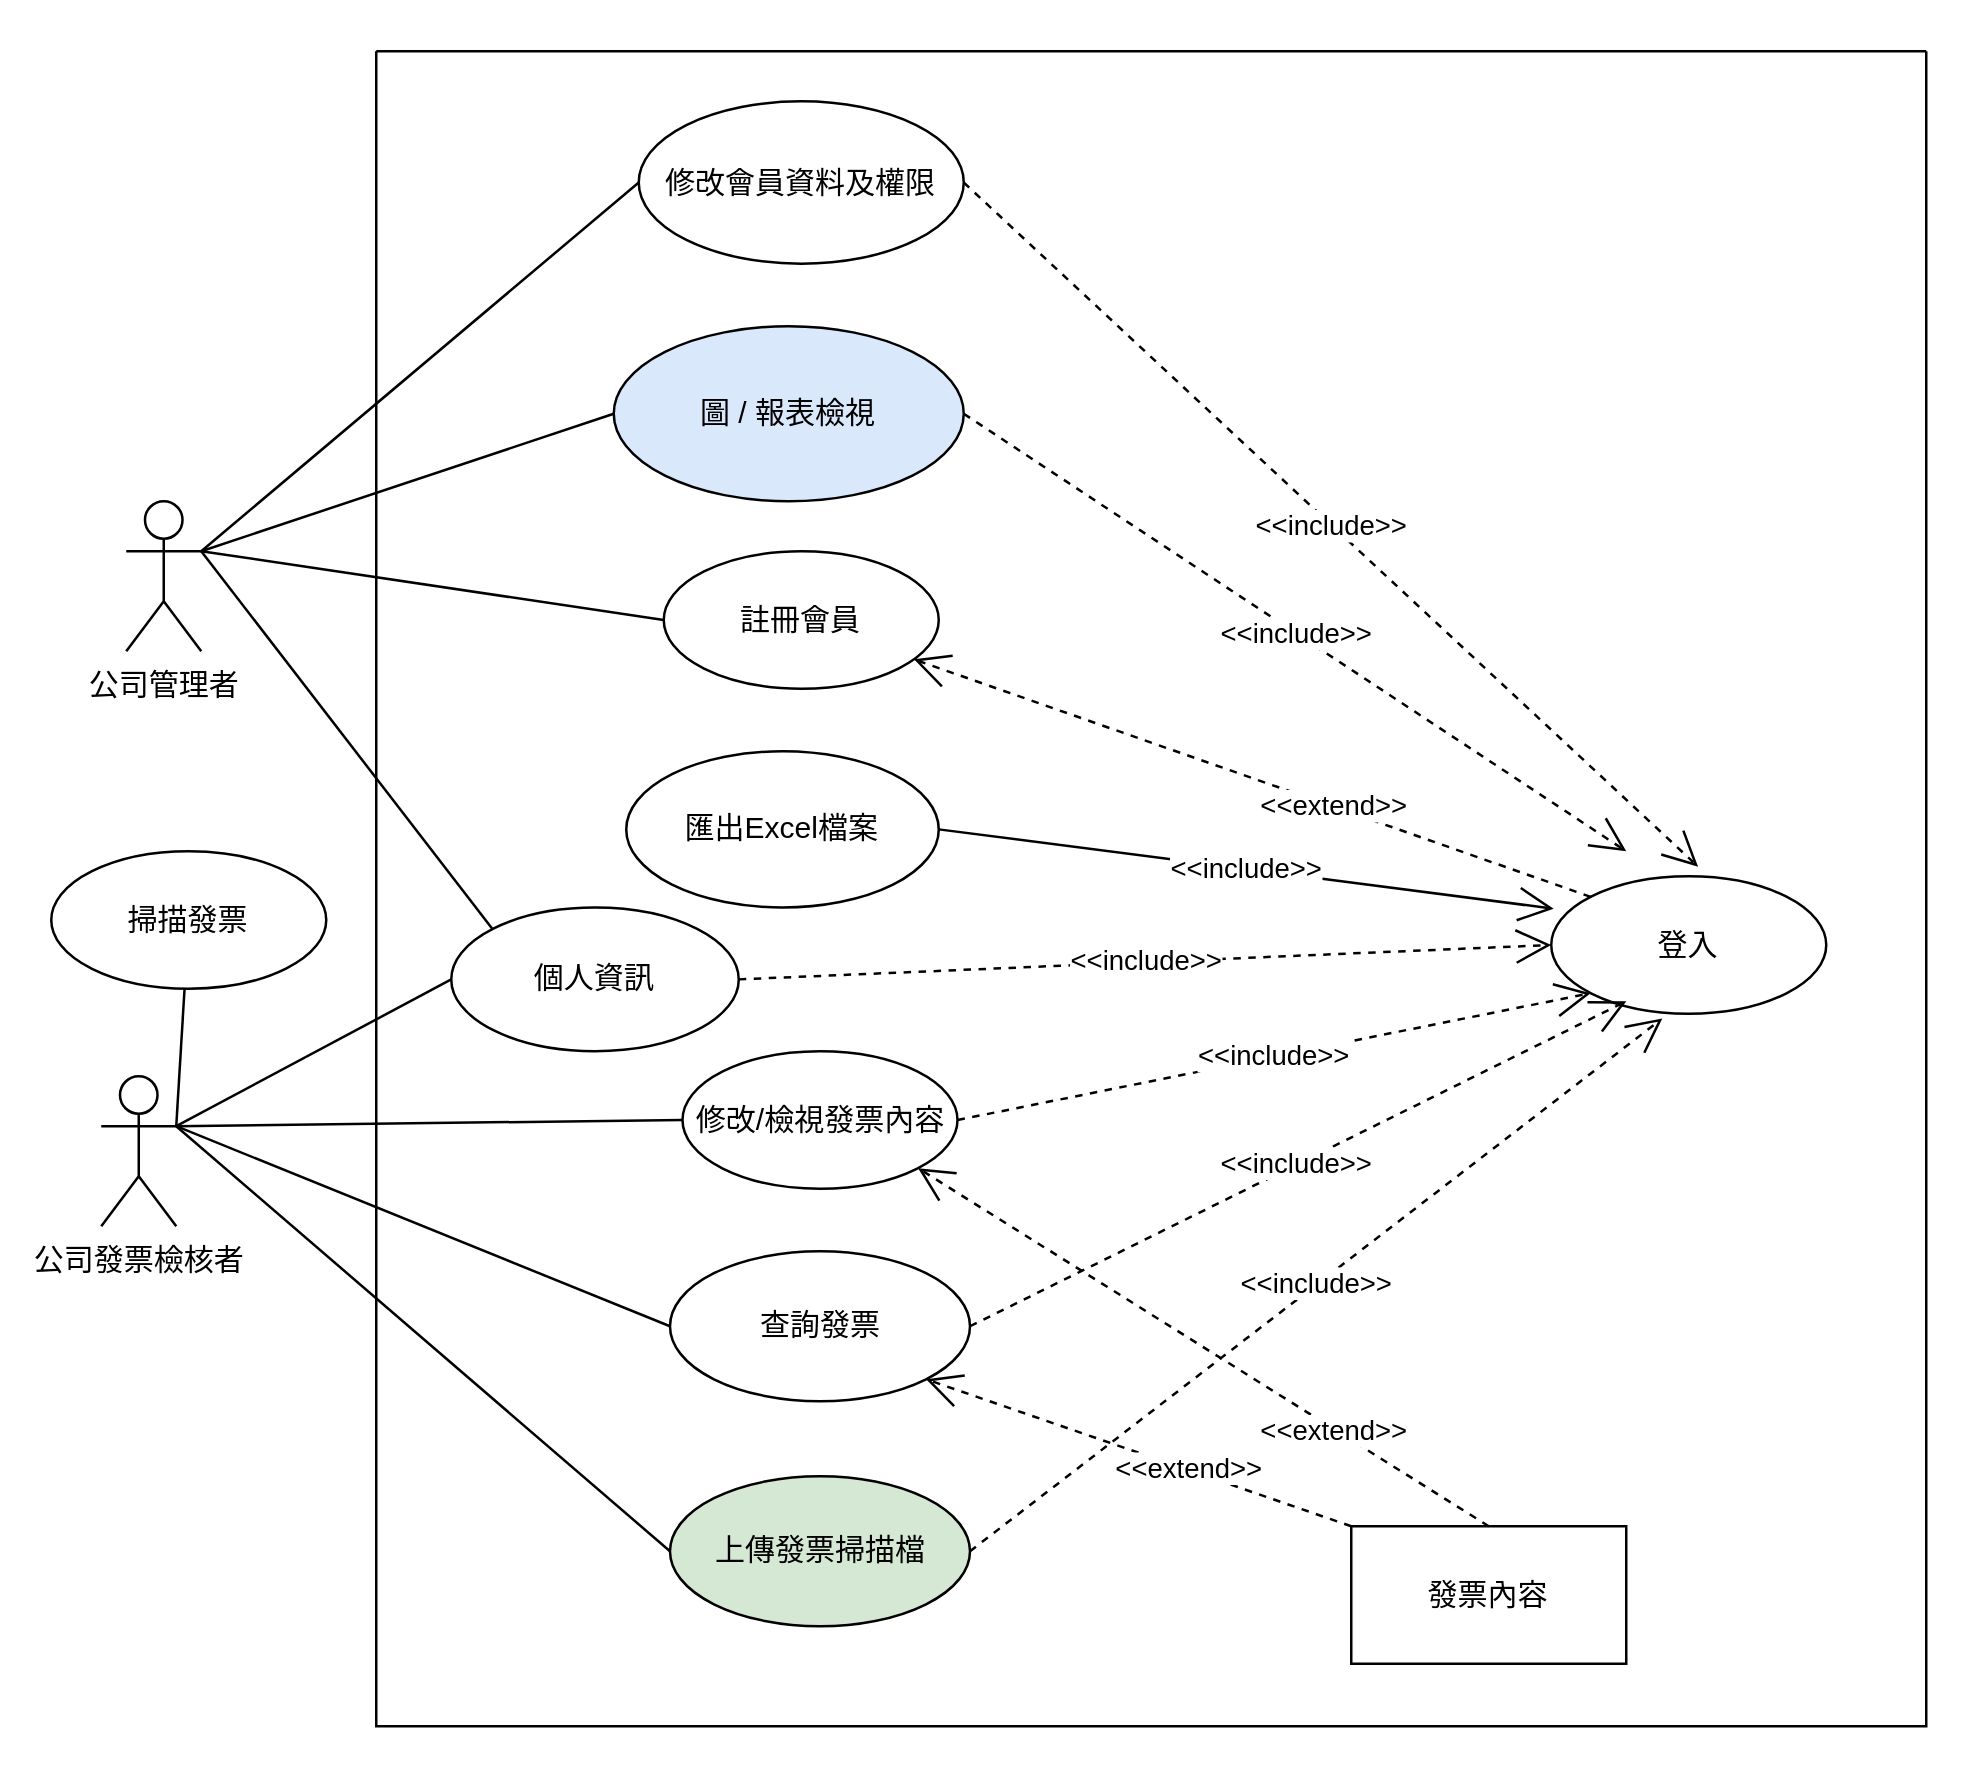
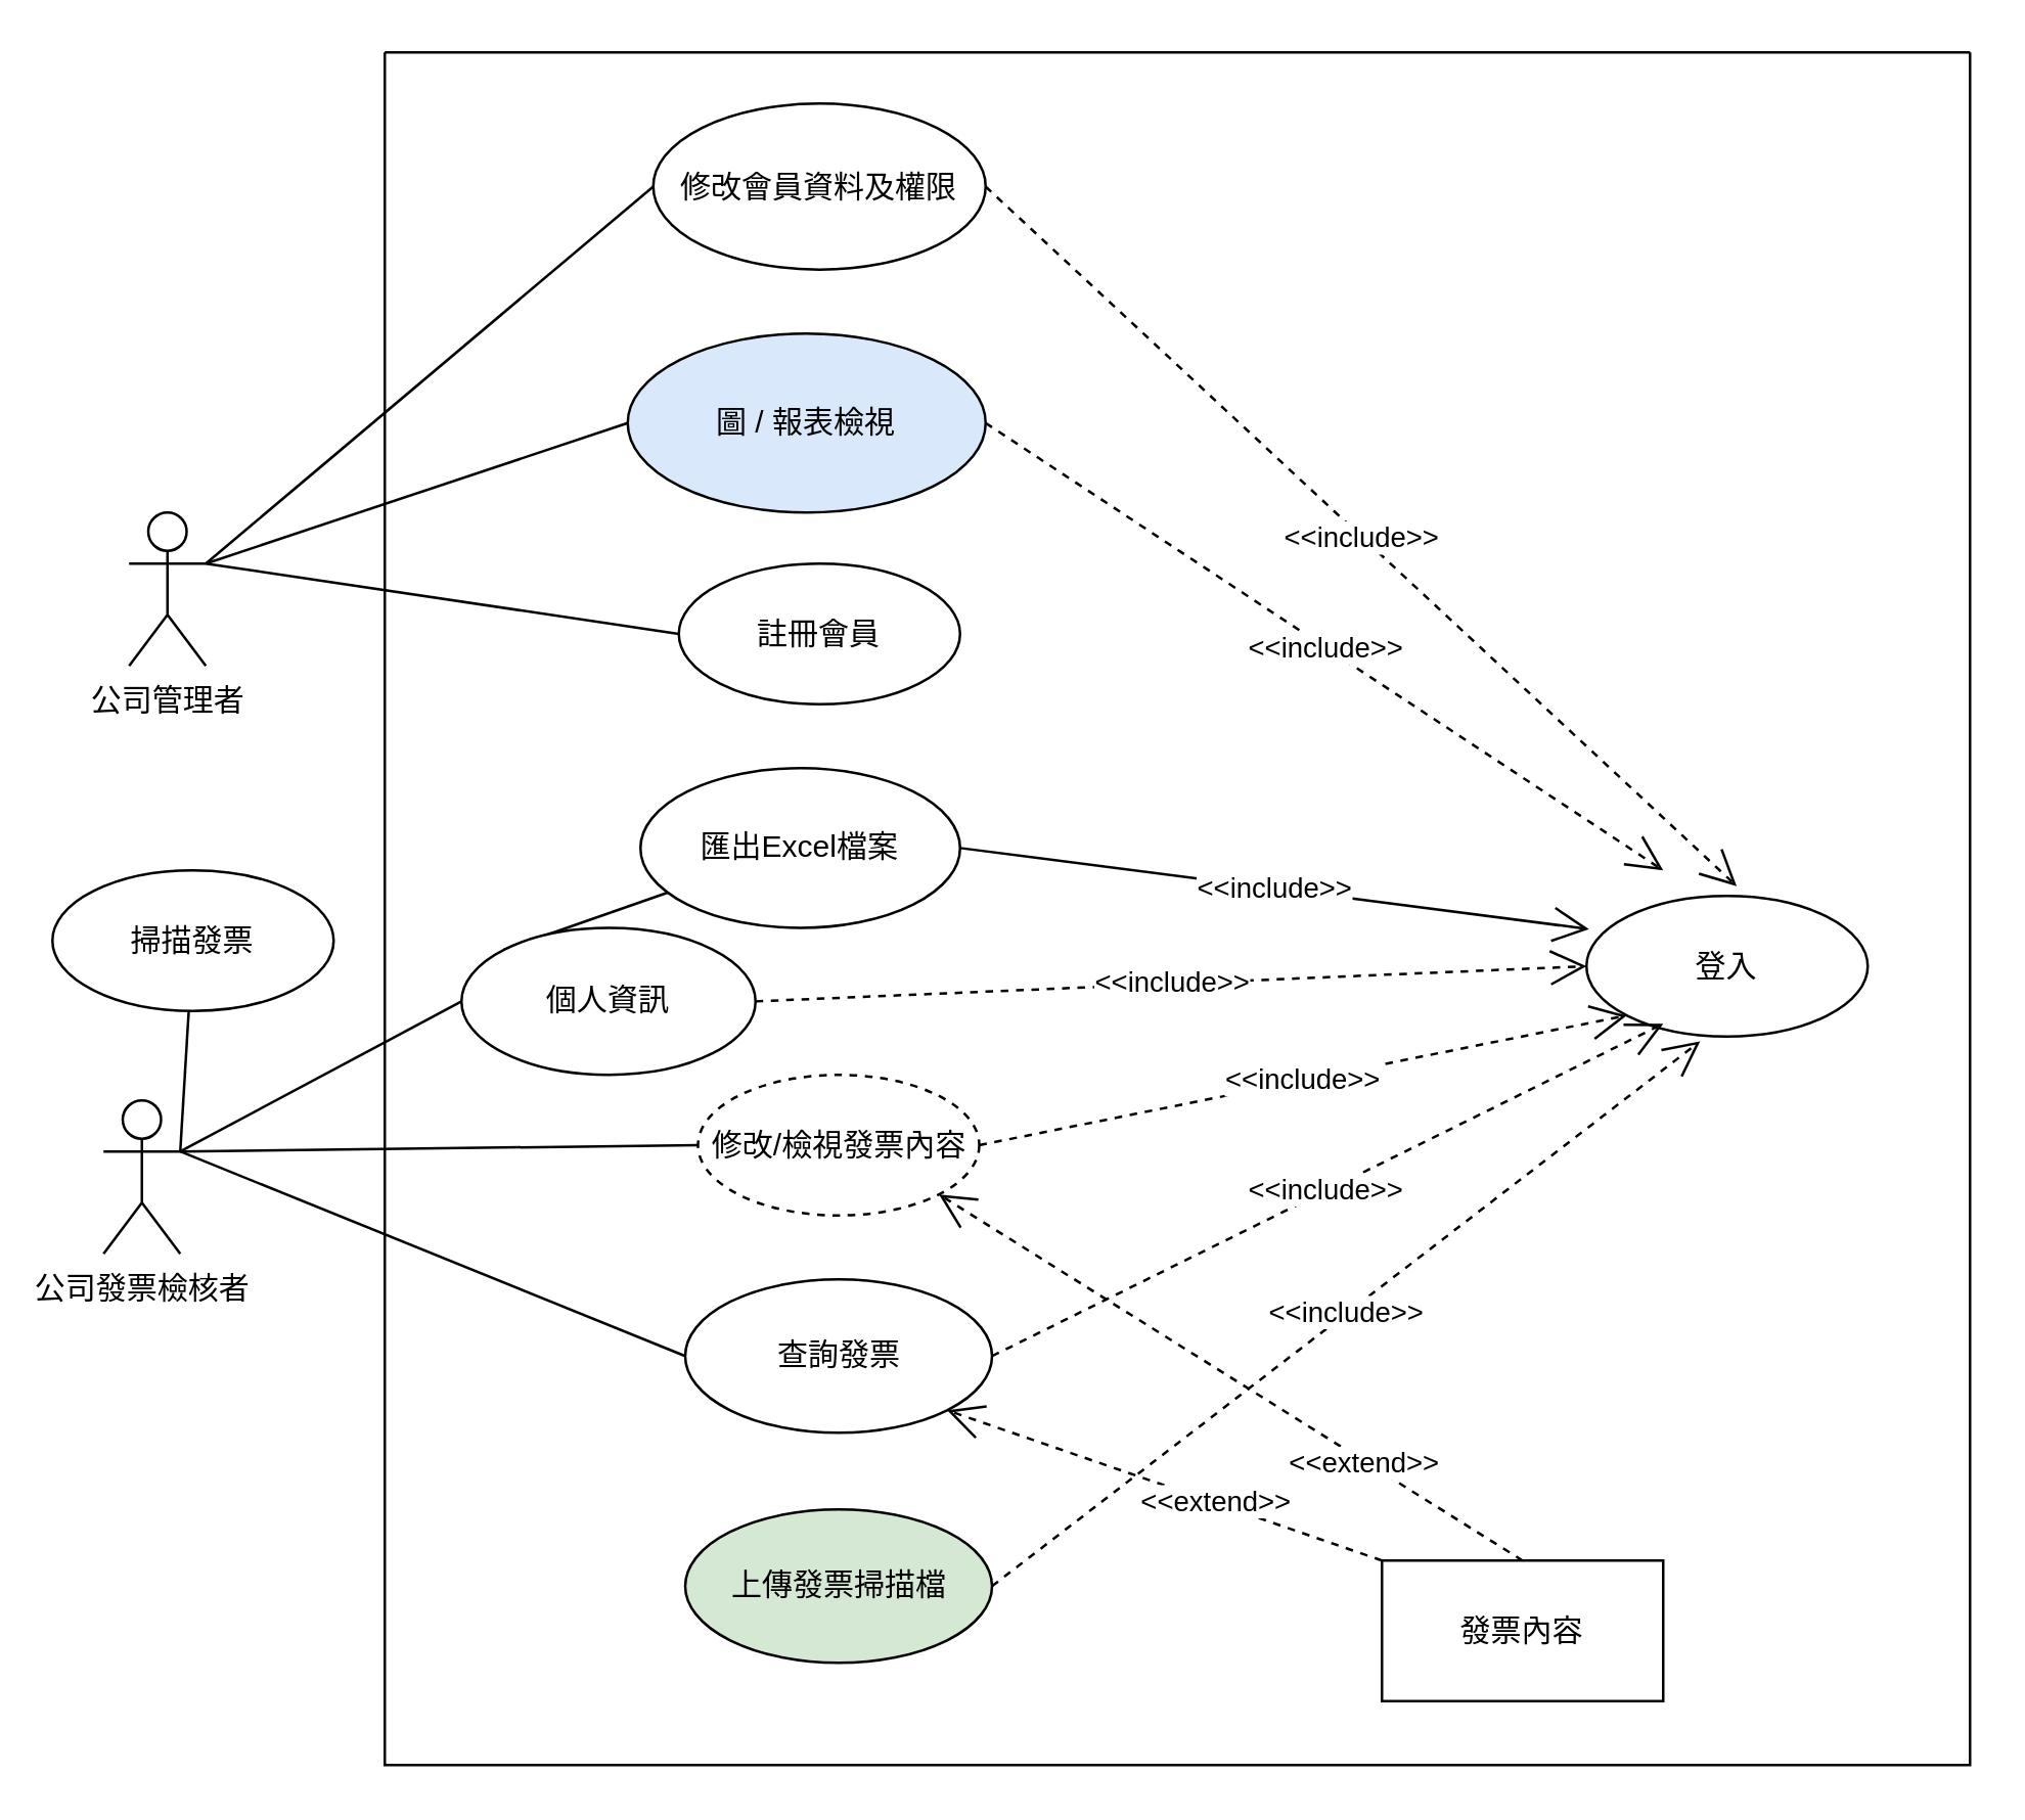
  <mxCell id="0" />
  <mxCell id="1" parent="0" />
  <mxCell id="2" style="rounded=0;orthogonalLoop=1;jettySize=auto;html=1;entryX=0;entryY=0.5;entryDx=0;entryDy=0;endArrow=none;endFill=0;exitX=1;exitY=0.333;exitDx=0;exitDy=0;exitPerimeter=0;" parent="1" source="5" target="11" edge="1"><mxGeometry relative="1" as="geometry" /></mxCell>
  <mxCell id="3" style="rounded=0;orthogonalLoop=1;jettySize=auto;html=1;entryX=0;entryY=0.5;entryDx=0;entryDy=0;endArrow=none;endFill=0;exitX=1;exitY=0.333;exitDx=0;exitDy=0;exitPerimeter=0;" parent="1" source="5" target="13" edge="1"><mxGeometry relative="1" as="geometry"><mxPoint x="290" y="210" as="sourcePoint" /></mxGeometry></mxCell>
  <mxCell id="4" style="rounded=0;orthogonalLoop=1;jettySize=auto;html=1;entryX=0;entryY=0.5;entryDx=0;entryDy=0;exitX=1;exitY=0.333;exitDx=0;exitDy=0;exitPerimeter=0;endArrow=none;endFill=0;" parent="1" source="5" target="10" edge="1"><mxGeometry relative="1" as="geometry" /></mxCell>
  <mxCell id="5" value="公司管理者" style="shape=umlActor;verticalLabelPosition=bottom;verticalAlign=top;html=1;outlineConnect=0;" parent="1" vertex="1"><mxGeometry x="50" y="200" width="30" height="60" as="geometry" /></mxCell>
  <mxCell id="6" style="rounded=0;orthogonalLoop=1;jettySize=auto;html=1;entryX=0;entryY=0.5;entryDx=0;entryDy=0;endArrow=none;endFill=0;exitX=1;exitY=0.333;exitDx=0;exitDy=0;exitPerimeter=0;" parent="1" source="9" target="12" edge="1"><mxGeometry relative="1" as="geometry"><mxPoint x="180" y="420" as="sourcePoint" /></mxGeometry></mxCell>
  <mxCell id="7" style="rounded=0;orthogonalLoop=1;jettySize=auto;html=1;entryX=0;entryY=0.5;entryDx=0;entryDy=0;endArrow=none;endFill=0;exitX=1;exitY=0.333;exitDx=0;exitDy=0;exitPerimeter=0;" parent="1" source="9" target="33" edge="1"><mxGeometry relative="1" as="geometry" /></mxCell>
  <mxCell id="8" style="rounded=0;orthogonalLoop=1;jettySize=auto;html=1;entryX=0;entryY=0.5;entryDx=0;entryDy=0;endArrow=none;endFill=0;exitX=1;exitY=0.333;exitDx=0;exitDy=0;exitPerimeter=0;" parent="1" source="9" target="18" edge="1"><mxGeometry relative="1" as="geometry" /></mxCell>
  <mxCell id="9" value="公司發票檢核者" style="shape=umlActor;verticalLabelPosition=bottom;verticalAlign=top;html=1;outlineConnect=0;" parent="1" vertex="1"><mxGeometry x="40" y="430" width="30" height="60" as="geometry" /></mxCell>
  <mxCell id="10" value="註冊會員" style="ellipse;whiteSpace=wrap;html=1;aspect=fixed;" parent="1" vertex="1"><mxGeometry x="265" y="220" width="110" height="55" as="geometry" /></mxCell>
  <mxCell id="11" value="修改會員資料及權限" style="ellipse;whiteSpace=wrap;html=1;aspect=fixed;" parent="1" vertex="1"><mxGeometry x="255" y="40" width="130" height="65" as="geometry" /></mxCell>
- <mxCell id="12" value="修改/檢視發票內容" style="ellipse;whiteSpace=wrap;html=1;aspect=fixed;" parent="1" vertex="1"><mxGeometry x="272.5" y="420" width="110" height="55" as="geometry" /></mxCell>
+ <mxCell id="12" value="修改/檢視發票內容" style="ellipse;whiteSpace=wrap;html=1;aspect=fixed;dashed=1;" parent="1" vertex="1"><mxGeometry x="272.5" y="420" width="110" height="55" as="geometry" /></mxCell>
  <mxCell id="13" value="圖 / 報表檢視" style="ellipse;whiteSpace=wrap;html=1;aspect=fixed;fillColor=#dae8fc;" parent="1" vertex="1"><mxGeometry x="245" y="130" width="140" height="70" as="geometry" /></mxCell>
- <mxCell id="14" style="rounded=0;orthogonalLoop=1;jettySize=auto;html=1;entryX=0;entryY=0.5;entryDx=0;entryDy=0;endArrow=none;endFill=0;exitX=1;exitY=0.333;exitDx=0;exitDy=0;exitPerimeter=0;" parent="1" source="9" target="34" edge="1"><mxGeometry relative="1" as="geometry"><mxPoint x="80" y="637.5" as="sourcePoint" /></mxGeometry></mxCell>
  <mxCell id="15" style="rounded=0;orthogonalLoop=1;jettySize=auto;html=1;entryX=1;entryY=0.333;entryDx=0;entryDy=0;entryPerimeter=0;endArrow=none;endFill=0;" edge="1" parent="1" source="16" target="9"><mxGeometry relative="1" as="geometry" /></mxCell>
  <mxCell id="16" value="掃描發票" style="ellipse;whiteSpace=wrap;html=1;aspect=fixed;" parent="1" vertex="1"><mxGeometry x="20" y="340" width="110" height="55" as="geometry" /></mxCell>
- <mxCell id="17" style="rounded=0;orthogonalLoop=1;jettySize=auto;html=1;entryX=1;entryY=0.333;entryDx=0;entryDy=0;entryPerimeter=0;endArrow=none;endFill=0;exitX=0;exitY=0;exitDx=0;exitDy=0;" parent="1" source="18" target="5" edge="1"><mxGeometry relative="1" as="geometry" /></mxCell>
+ <mxCell id="17" style="rounded=0;orthogonalLoop=1;jettySize=auto;html=1;endArrow=none;endFill=0;exitX=0;exitY=0;exitDx=0;exitDy=0;" parent="1" source="18" target="28" edge="1"><mxGeometry relative="1" as="geometry" /></mxCell>
  <mxCell id="18" value="個人資訊" style="ellipse;whiteSpace=wrap;html=1;aspect=fixed;" parent="1" vertex="1"><mxGeometry x="180" y="362.5" width="115" height="57.5" as="geometry" /></mxCell>
  <mxCell id="19" value="登入" style="ellipse;whiteSpace=wrap;html=1;aspect=fixed;" parent="1" vertex="1"><mxGeometry x="620" y="350" width="110" height="55" as="geometry" /></mxCell>
- <mxCell id="20" value="&amp;lt;&amp;lt;extend&amp;gt;&amp;gt;" style="endArrow=open;endSize=12;dashed=1;html=1;rounded=0;endFill=0;exitX=0;exitY=0;exitDx=0;exitDy=0;" parent="1" source="19" target="10" edge="1"><mxGeometry x="-0.238" width="160" relative="1" as="geometry"><mxPoint x="570" y="360" as="sourcePoint" /><mxPoint x="950" y="351.66" as="targetPoint" /><mxPoint as="offset" /></mxGeometry></mxCell>
  <mxCell id="21" value="&amp;lt;&amp;lt;include&amp;gt;&amp;gt;" style="endArrow=open;endSize=12;dashed=0;html=1;rounded=0;exitX=1;exitY=0.5;exitDx=0;exitDy=0;endFill=0;entryX=0.009;entryY=0.236;entryDx=0;entryDy=0;entryPerimeter=0;" parent="1" source="28" target="19" edge="1"><mxGeometry width="160" relative="1" as="geometry"><mxPoint x="770" y="633" as="sourcePoint" /><mxPoint x="610" y="518" as="targetPoint" /></mxGeometry></mxCell>
  <mxCell id="22" value="&amp;lt;&amp;lt;include&amp;gt;&amp;gt;" style="endArrow=open;endSize=12;dashed=1;html=1;rounded=0;entryX=0;entryY=1;entryDx=0;entryDy=0;exitX=1;exitY=0.5;exitDx=0;exitDy=0;endFill=0;" parent="1" source="12" target="19" edge="1"><mxGeometry width="160" relative="1" as="geometry"><mxPoint x="780" y="643" as="sourcePoint" /><mxPoint x="620" y="528" as="targetPoint" /></mxGeometry></mxCell>
  <mxCell id="23" value="&amp;lt;&amp;lt;include&amp;gt;&amp;gt;" style="endArrow=open;endSize=12;dashed=1;html=1;rounded=0;exitX=1;exitY=0.5;exitDx=0;exitDy=0;endFill=0;entryX=0.273;entryY=0.909;entryDx=0;entryDy=0;entryPerimeter=0;" parent="1" source="33" target="19" edge="1"><mxGeometry width="160" relative="1" as="geometry"><mxPoint x="450" y="378" as="sourcePoint" /><mxPoint x="550" y="468" as="targetPoint" /></mxGeometry></mxCell>
  <mxCell id="24" value="&amp;lt;&amp;lt;include&amp;gt;&amp;gt;" style="endArrow=open;endSize=12;dashed=1;html=1;rounded=0;exitX=1;exitY=0.5;exitDx=0;exitDy=0;endFill=0;entryX=0;entryY=0.5;entryDx=0;entryDy=0;" parent="1" source="18" target="19" edge="1"><mxGeometry width="160" relative="1" as="geometry"><mxPoint x="460" y="388" as="sourcePoint" /><mxPoint x="600" y="360" as="targetPoint" /></mxGeometry></mxCell>
  <mxCell id="25" value="&amp;lt;&amp;lt;include&amp;gt;&amp;gt;" style="endArrow=open;endSize=12;dashed=1;html=1;rounded=0;entryX=0.534;entryY=-0.07;entryDx=0;entryDy=0;exitX=1;exitY=0.5;exitDx=0;exitDy=0;endFill=0;entryPerimeter=0;" parent="1" source="11" target="19" edge="1"><mxGeometry width="160" relative="1" as="geometry"><mxPoint x="450" y="308" as="sourcePoint" /><mxPoint x="576" y="448" as="targetPoint" /></mxGeometry></mxCell>
  <mxCell id="26" value="&amp;lt;&amp;lt;include&amp;gt;&amp;gt;" style="endArrow=open;endSize=12;dashed=1;html=1;rounded=0;exitX=1;exitY=0.5;exitDx=0;exitDy=0;endFill=0;" parent="1" source="13" edge="1"><mxGeometry width="160" relative="1" as="geometry"><mxPoint x="460" y="318" as="sourcePoint" /><mxPoint x="650" y="340" as="targetPoint" /></mxGeometry></mxCell>
  <mxCell id="27" value="&amp;lt;&amp;lt;include&amp;gt;&amp;gt;" style="endArrow=open;endSize=12;dashed=1;html=1;rounded=0;exitX=1;exitY=0.5;exitDx=0;exitDy=0;endFill=0;entryX=0.404;entryY=1.034;entryDx=0;entryDy=0;entryPerimeter=0;" parent="1" source="34" target="19" edge="1"><mxGeometry width="160" relative="1" as="geometry"><mxPoint x="470" y="328" as="sourcePoint" /><mxPoint x="620" y="390" as="targetPoint" /></mxGeometry></mxCell>
  <mxCell id="28" value="匯出Excel檔案" style="ellipse;whiteSpace=wrap;html=1;aspect=fixed;" parent="1" vertex="1"><mxGeometry x="250" y="300" width="125" height="62.5" as="geometry" /></mxCell>
  <mxCell id="29" value="發票內容" style="whiteSpace=wrap;html=1;aspect=fixed;rounded=0;" parent="1" vertex="1"><mxGeometry x="540" y="610" width="110" height="55" as="geometry" /></mxCell>
  <mxCell id="30" value="&amp;lt;&amp;lt;extend&amp;gt;&amp;gt;" style="endArrow=open;endSize=12;dashed=1;html=1;rounded=0;endFill=0;exitX=0.5;exitY=0;exitDx=0;exitDy=0;entryX=1;entryY=1;entryDx=0;entryDy=0;" parent="1" source="29" target="12" edge="1"><mxGeometry x="-0.449" y="1" width="160" relative="1" as="geometry"><mxPoint x="720" y="590" as="sourcePoint" /><mxPoint x="460" y="489" as="targetPoint" /><mxPoint x="1" as="offset" /></mxGeometry></mxCell>
  <mxCell id="31" value="&amp;lt;&amp;lt;extend&amp;gt;&amp;gt;" style="endArrow=open;endSize=12;dashed=1;html=1;rounded=0;endFill=0;exitX=0;exitY=0;exitDx=0;exitDy=0;entryX=1;entryY=1;entryDx=0;entryDy=0;" parent="1" source="29" target="33" edge="1"><mxGeometry x="-0.238" width="160" relative="1" as="geometry"><mxPoint x="575" y="633" as="sourcePoint" /><mxPoint x="377" y="477" as="targetPoint" /><mxPoint as="offset" /></mxGeometry></mxCell>
  <mxCell id="32" value="" style="swimlane;startSize=0;" parent="1" vertex="1"><mxGeometry x="150" y="20" width="620" height="670" as="geometry" /></mxCell>
  <mxCell id="33" value="查詢發票" style="ellipse;whiteSpace=wrap;html=1;aspect=fixed;" parent="32" vertex="1"><mxGeometry x="117.5" y="480" width="120" height="60" as="geometry" /></mxCell>
  <mxCell id="34" value="上傳發票掃描檔" style="ellipse;whiteSpace=wrap;html=1;aspect=fixed;fillColor=#d5e8d4;" parent="32" vertex="1"><mxGeometry x="117.5" y="570" width="120" height="60" as="geometry" /></mxCell>
